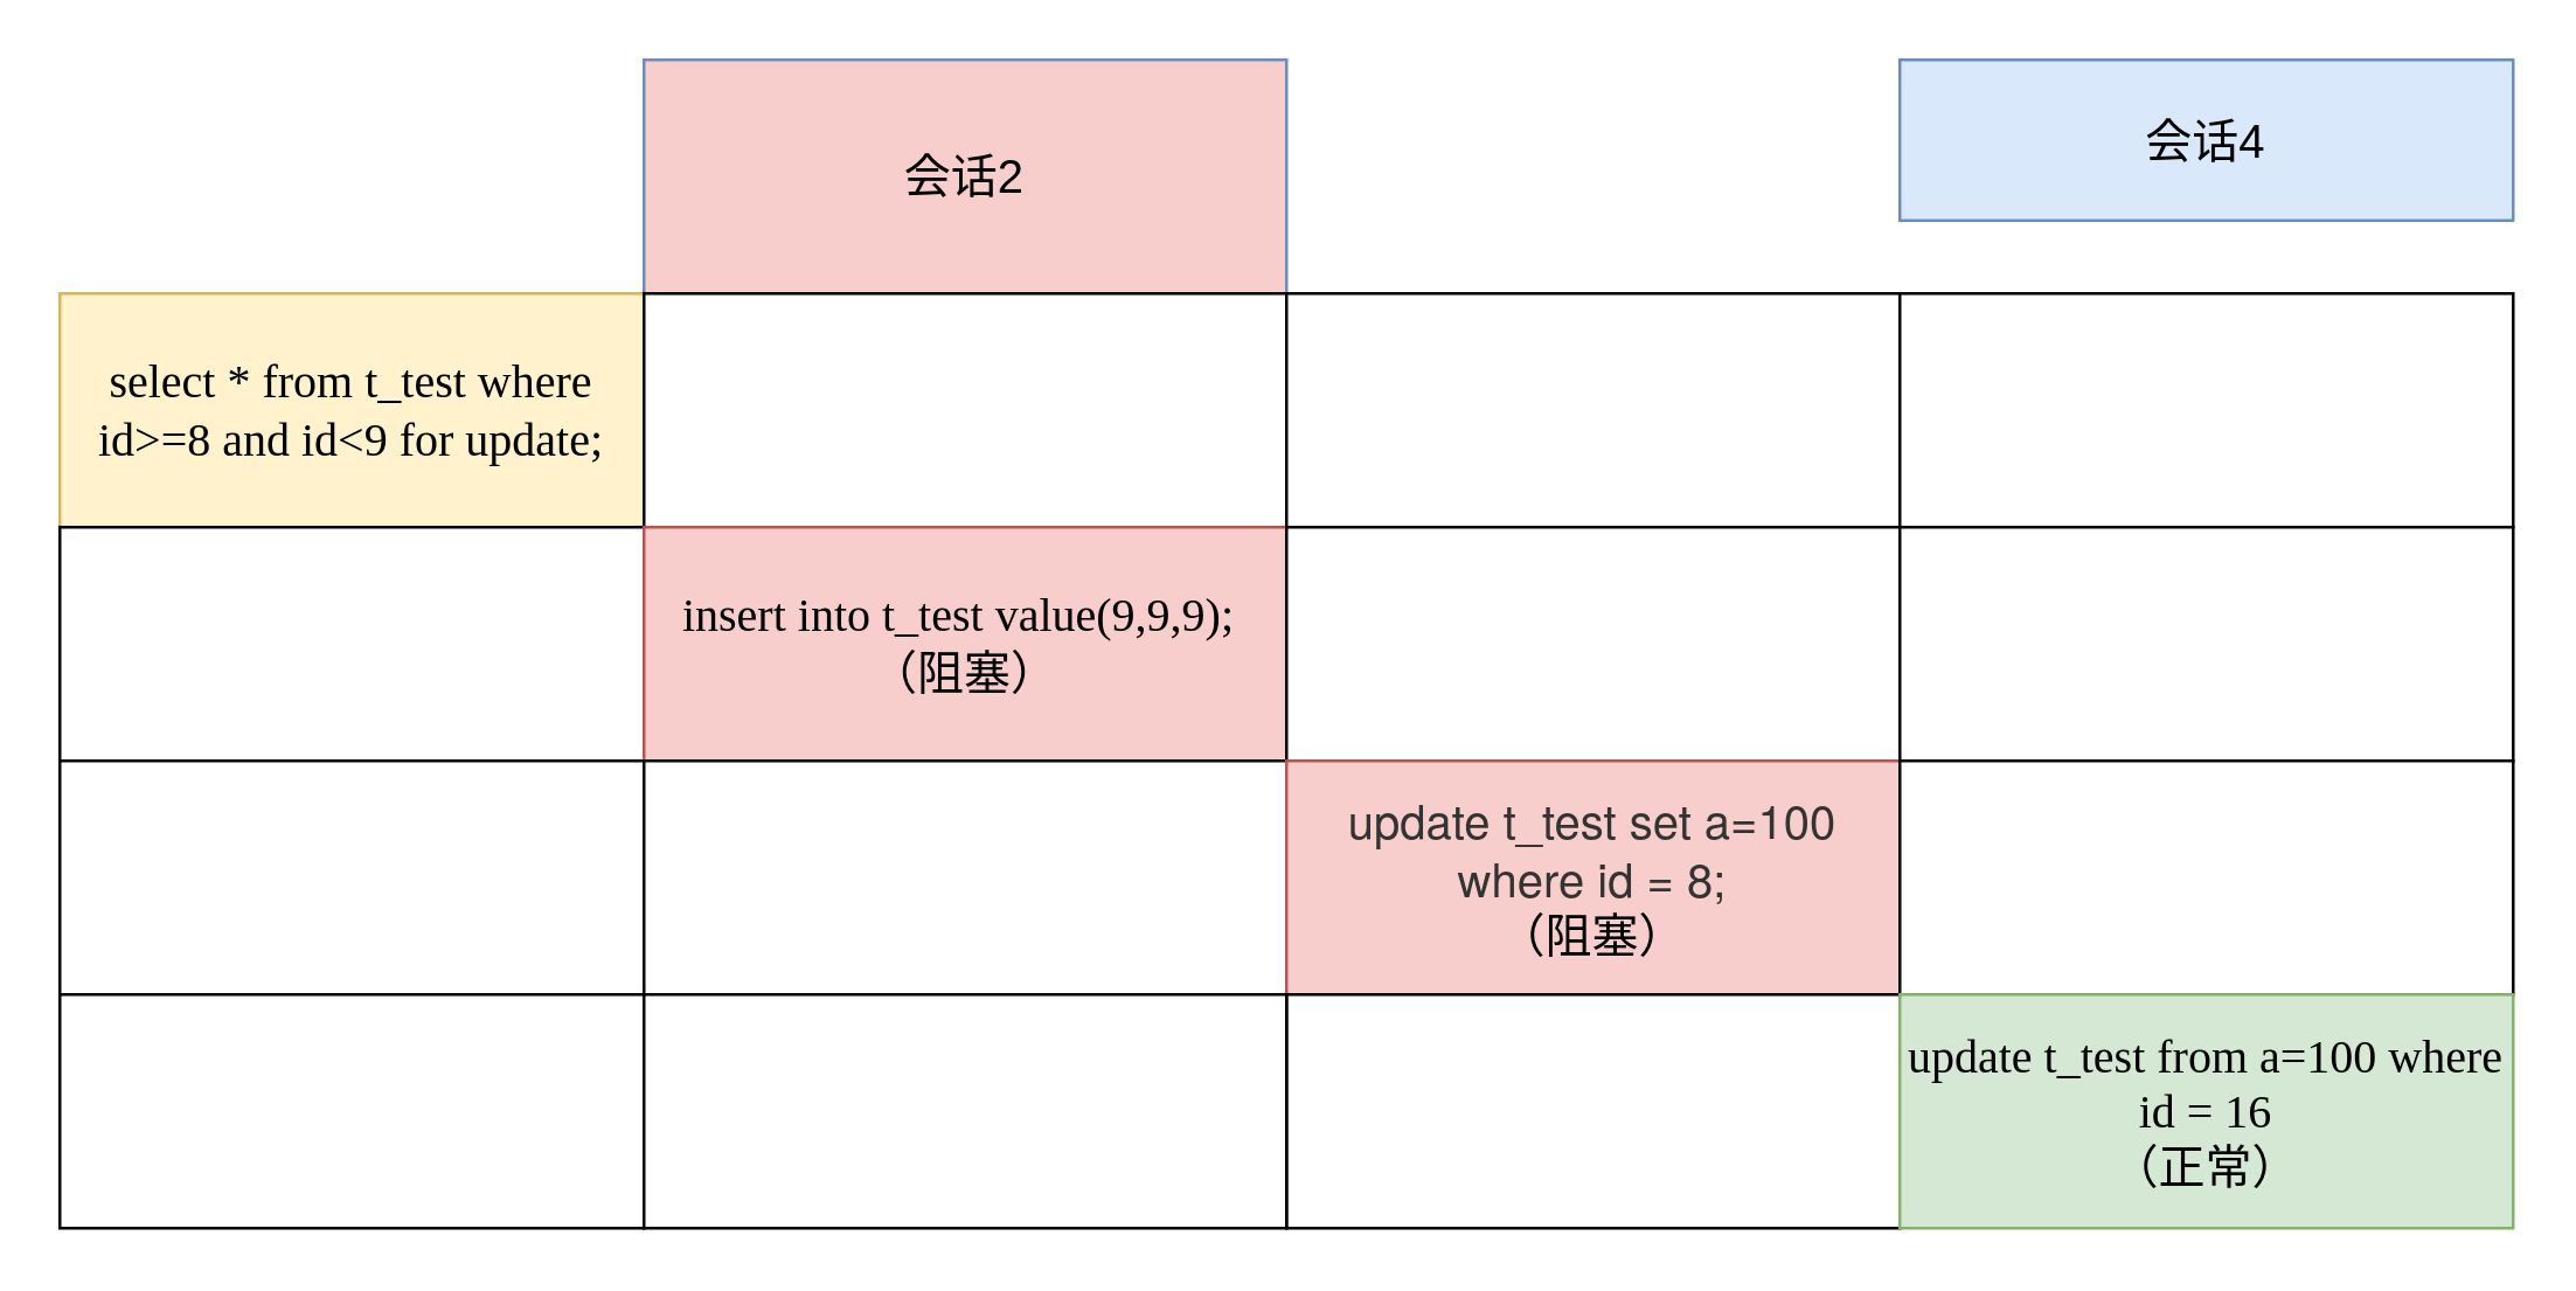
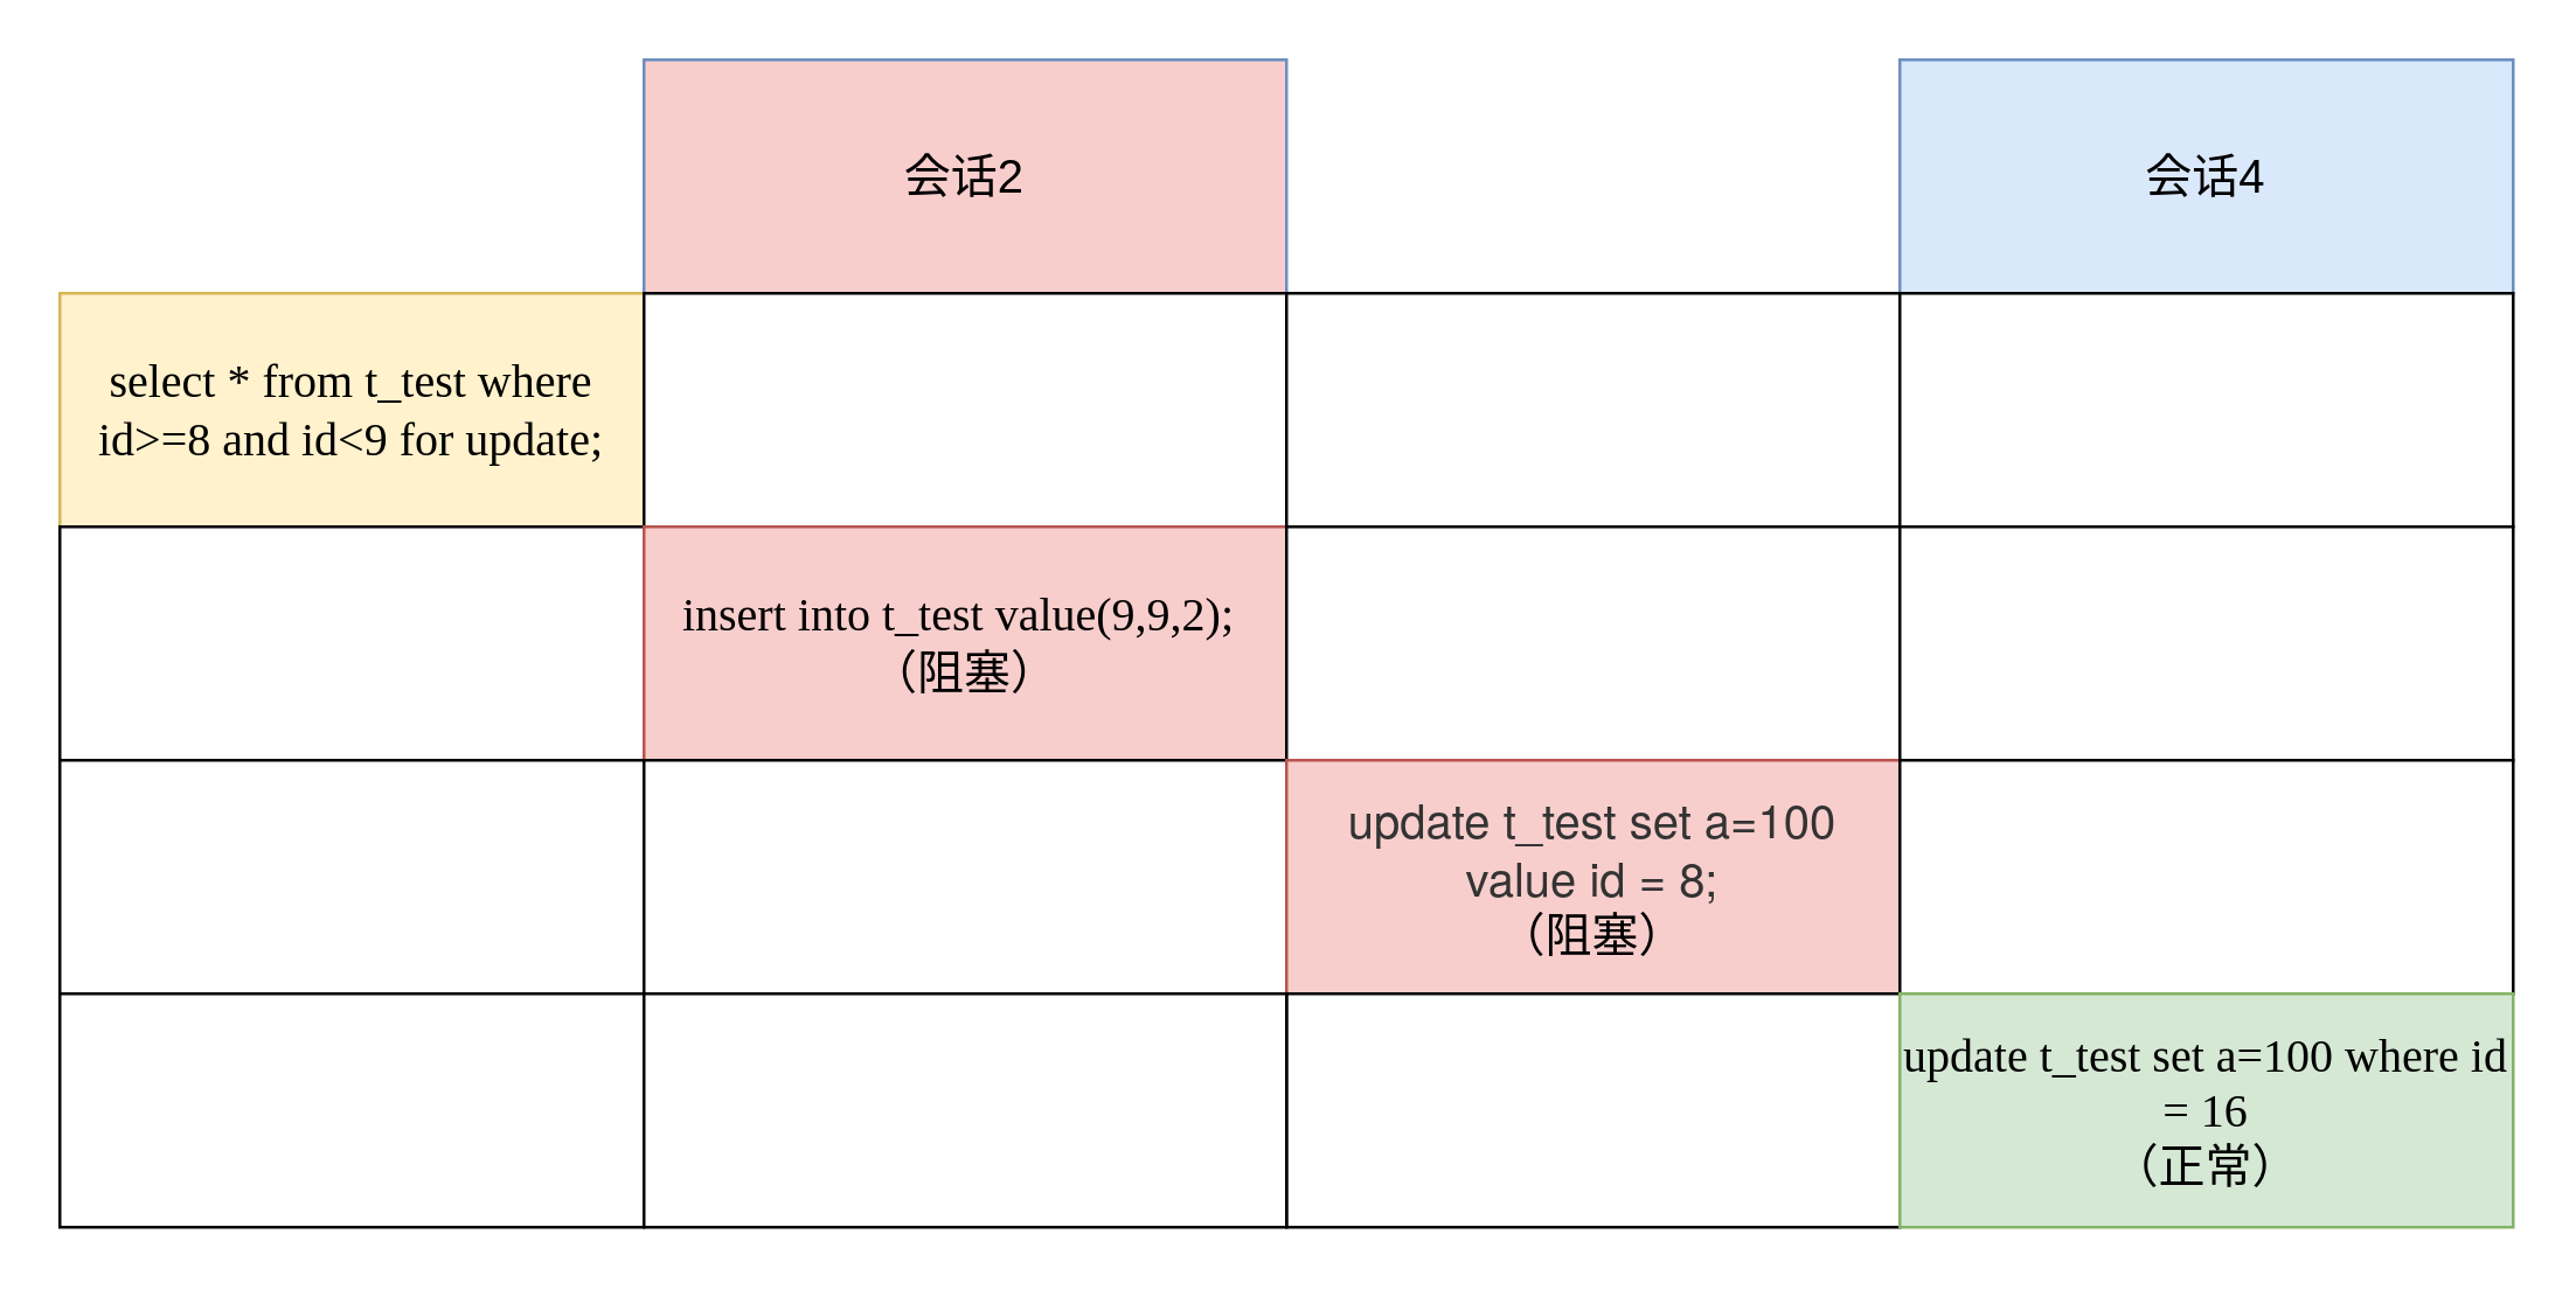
  <mxCell id="0" />
  <mxCell id="1" parent="0" />
  <mxCell id="2" value="会话2" style="rounded=0;whiteSpace=wrap;html=1;fontSize=16;fillColor=#f8cecc;strokeColor=#6c8ebf;" vertex="1" parent="1"><mxGeometry x="220" y="20" width="220" height="80" as="geometry" /></mxCell>
  <mxCell id="3" value="select * from t_test where id&amp;gt;=8 and id&amp;lt;9 for update;" style="rounded=0;whiteSpace=wrap;html=1;fontSize=16;align=center;fontFamily=Times New Roman;fillColor=#fff2cc;strokeColor=#d6b656;" vertex="1" parent="1"><mxGeometry x="20" y="100" width="200" height="80" as="geometry" /></mxCell>
  <mxCell id="4" value="" style="rounded=0;whiteSpace=wrap;html=1;fontSize=16;fontFamily=Times New Roman;" vertex="1" parent="1"><mxGeometry x="220" y="100" width="220" height="80" as="geometry" /></mxCell>
  <mxCell id="5" value="" style="rounded=0;whiteSpace=wrap;html=1;fontSize=16;fontFamily=Times New Roman;" vertex="1" parent="1"><mxGeometry x="440" y="100" width="210" height="80" as="geometry" /></mxCell>
  <mxCell id="6" value="" style="rounded=0;whiteSpace=wrap;html=1;fontSize=16;align=center;fontFamily=Times New Roman;" vertex="1" parent="1"><mxGeometry x="20" y="180" width="200" height="80" as="geometry" /></mxCell>
- <mxCell id="7" value="insert into t_test value(9,9,9);&amp;nbsp;&lt;br&gt;（阻塞）" style="rounded=0;whiteSpace=wrap;html=1;fontSize=16;fontFamily=Times New Roman;fillColor=#f8cecc;strokeColor=#b85450;" vertex="1" parent="1"><mxGeometry x="220" y="180" width="220" height="80" as="geometry" /></mxCell>
+ <mxCell id="7" value="insert into t_test value(9,9,2);&amp;nbsp;&lt;br&gt;（阻塞）" style="rounded=0;whiteSpace=wrap;html=1;fontSize=16;fontFamily=Times New Roman;fillColor=#f8cecc;strokeColor=#b85450;" vertex="1" parent="1"><mxGeometry x="220" y="180" width="220" height="80" as="geometry" /></mxCell>
  <mxCell id="8" value="" style="rounded=0;whiteSpace=wrap;html=1;fontSize=16;fontFamily=Times New Roman;" vertex="1" parent="1"><mxGeometry x="440" y="180" width="210" height="80" as="geometry" /></mxCell>
  <mxCell id="9" value="" style="rounded=0;whiteSpace=wrap;html=1;fontSize=16;align=center;fontFamily=Times New Roman;" vertex="1" parent="1"><mxGeometry x="20" y="260" width="200" height="80" as="geometry" /></mxCell>
  <mxCell id="10" value="" style="rounded=0;whiteSpace=wrap;html=1;fontSize=16;fontFamily=Times New Roman;" vertex="1" parent="1"><mxGeometry x="220" y="260" width="220" height="80" as="geometry" /></mxCell>
- <mxCell id="11" value="&lt;span style=&quot;color: rgb(51, 51, 51); font-family: &amp;quot;helvetica neue&amp;quot;, helvetica, arial, sans-serif; font-size: 16px; text-align: left;&quot;&gt;update t_test set a=100 where id = 8; &lt;br style=&quot;font-size: 16px;&quot;&gt;&lt;/span&gt;&lt;span style=&quot;font-size: 16px;&quot;&gt;（阻塞）&lt;br style=&quot;font-size: 16px;&quot;&gt;&lt;/span&gt;" style="rounded=0;whiteSpace=wrap;html=1;fontSize=16;fontFamily=Times New Roman;align=center;fillColor=#f8cecc;strokeColor=#b85450;" vertex="1" parent="1"><mxGeometry x="440" y="260" width="210" height="80" as="geometry" /></mxCell>
- <mxCell id="12" value="会话4" style="rounded=0;whiteSpace=wrap;html=1;fontSize=16;fillColor=#dae8fc;strokeColor=#6c8ebf;" vertex="1" parent="1"><mxGeometry x="650" y="20" width="210" height="55" as="geometry" /></mxCell>
+ <mxCell id="11" value="&lt;span style=&quot;color: rgb(51, 51, 51); font-family: &amp;quot;helvetica neue&amp;quot;, helvetica, arial, sans-serif; font-size: 16px; text-align: left;&quot;&gt;update t_test set a=100 value id = 8; &lt;br style=&quot;font-size: 16px;&quot;&gt;&lt;/span&gt;&lt;span style=&quot;font-size: 16px;&quot;&gt;（阻塞）&lt;br style=&quot;font-size: 16px;&quot;&gt;&lt;/span&gt;" style="rounded=0;whiteSpace=wrap;html=1;fontSize=16;fontFamily=Times New Roman;align=center;fillColor=#f8cecc;strokeColor=#b85450;" vertex="1" parent="1"><mxGeometry x="440" y="260" width="210" height="80" as="geometry" /></mxCell>
+ <mxCell id="12" value="会话4" style="rounded=0;whiteSpace=wrap;html=1;fontSize=16;fillColor=#dae8fc;strokeColor=#6c8ebf;" vertex="1" parent="1"><mxGeometry x="650" y="20" width="210" height="80" as="geometry" /></mxCell>
  <mxCell id="13" value="" style="rounded=0;whiteSpace=wrap;html=1;fontSize=16;fontFamily=Times New Roman;" vertex="1" parent="1"><mxGeometry x="650" y="100" width="210" height="80" as="geometry" /></mxCell>
  <mxCell id="14" value="" style="rounded=0;whiteSpace=wrap;html=1;fontSize=16;fontFamily=Times New Roman;" vertex="1" parent="1"><mxGeometry x="650" y="180" width="210" height="80" as="geometry" /></mxCell>
  <mxCell id="15" value="&lt;span style=&quot;font-size: 16px&quot;&gt;&lt;br style=&quot;font-size: 16px&quot;&gt;&lt;/span&gt;" style="rounded=0;whiteSpace=wrap;html=1;fontSize=16;fontFamily=Times New Roman;align=center;" vertex="1" parent="1"><mxGeometry x="650" y="260" width="210" height="80" as="geometry" /></mxCell>
  <mxCell id="16" value="" style="rounded=0;whiteSpace=wrap;html=1;fontSize=16;fontFamily=Times New Roman;" vertex="1" parent="1"><mxGeometry x="440" y="340" width="210" height="80" as="geometry" /></mxCell>
- <mxCell id="17" value="update t_test from a=100 where id = 16&lt;span style=&quot;font-size: 16px&quot;&gt;&lt;br style=&quot;font-size: 16px&quot;&gt;（正常）&lt;br style=&quot;font-size: 16px&quot;&gt;&lt;/span&gt;" style="rounded=0;whiteSpace=wrap;html=1;fontSize=16;fontFamily=Times New Roman;align=center;fillColor=#d5e8d4;strokeColor=#82b366;" vertex="1" parent="1"><mxGeometry x="650" y="340" width="210" height="80" as="geometry" /></mxCell>
+ <mxCell id="17" value="update t_test set a=100 where id = 16&lt;span style=&quot;font-size: 16px&quot;&gt;&lt;br style=&quot;font-size: 16px&quot;&gt;（正常）&lt;br style=&quot;font-size: 16px&quot;&gt;&lt;/span&gt;" style="rounded=0;whiteSpace=wrap;html=1;fontSize=16;fontFamily=Times New Roman;align=center;fillColor=#d5e8d4;strokeColor=#82b366;" vertex="1" parent="1"><mxGeometry x="650" y="340" width="210" height="80" as="geometry" /></mxCell>
  <mxCell id="18" value="" style="rounded=0;whiteSpace=wrap;html=1;fontSize=16;align=center;fontFamily=Times New Roman;" vertex="1" parent="1"><mxGeometry x="20" y="340" width="200" height="80" as="geometry" /></mxCell>
  <mxCell id="19" value="" style="rounded=0;whiteSpace=wrap;html=1;fontSize=16;fontFamily=Times New Roman;" vertex="1" parent="1"><mxGeometry x="220" y="340" width="220" height="80" as="geometry" /></mxCell>
